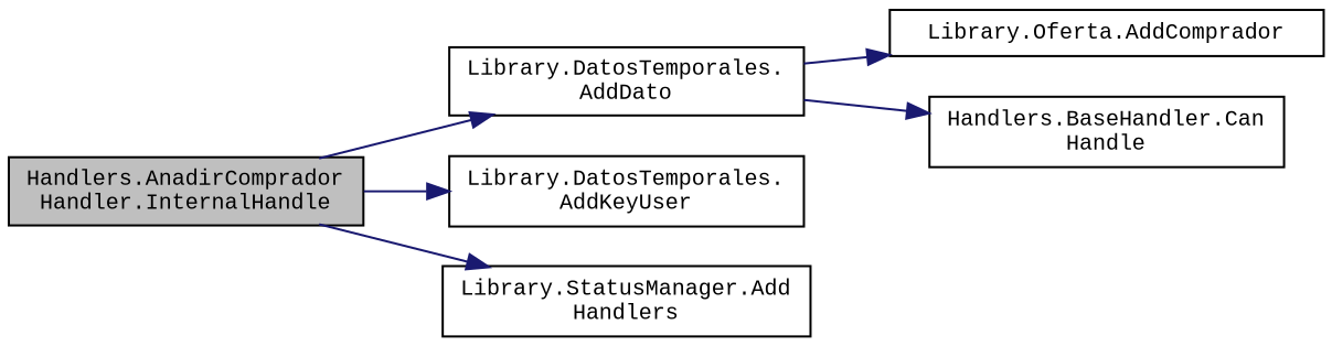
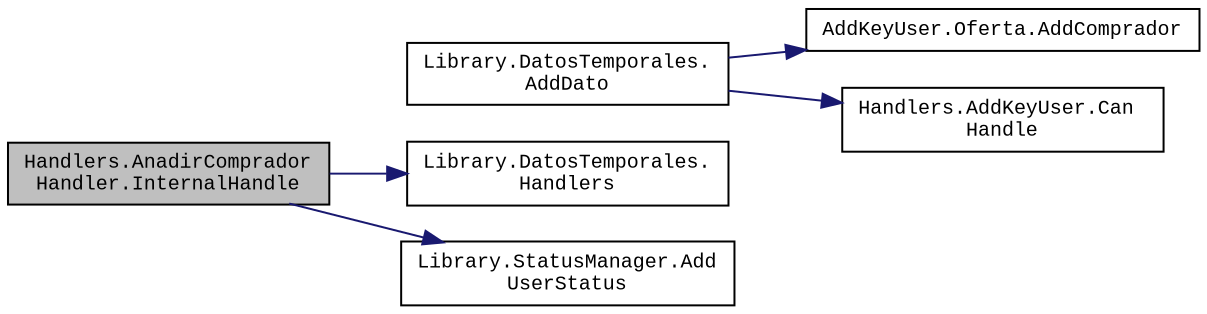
  digraph {
    fontname="Liberation Mono"
    rankdir=LR
    node [color=black fillcolor=white fontname="Liberation Mono" fontsize=10 shape=record style=filled]
    edge [color=midnightblue fontname="Liberation Mono" fontsize=10 labelfontname=Helvetica labelfontsize=10 style=solid]
    n1 [fillcolor=grey75 fontcolor=black height=0.2 label="Handlers.AnadirComprador\lHandler.InternalHandle" width=0.4]
    n2 [height=0.2 label="Library.DatosTemporales.\lAddDato" width=0.4]
-   n3 [height=0.2 label="Library.DatosTemporales.\lAddKeyUser" width=0.4]
-   n4 [height=0.2 label="Library.StatusManager.Add\lHandlers" width=0.4]
-   n5 [height=0.2 label="Library.Oferta.AddComprador" width=0.4]
-   n6 [height=0.2 label="Handlers.BaseHandler.Can\lHandle" width=0.4]
-   n1 -> n2
+   n3 [height=0.2 label="Library.DatosTemporales.\lHandlers" width=0.4]
+   n4 [height=0.2 label="Library.StatusManager.Add\lUserStatus" width=0.4]
+   n5 [height=0.2 label="AddKeyUser.Oferta.AddComprador" width=0.4]
+   n6 [height=0.2 label="Handlers.AddKeyUser.Can\lHandle" width=0.4]
    n1 -> n3
    n1 -> n4
    n2 -> n5
    n2 -> n6
  }
